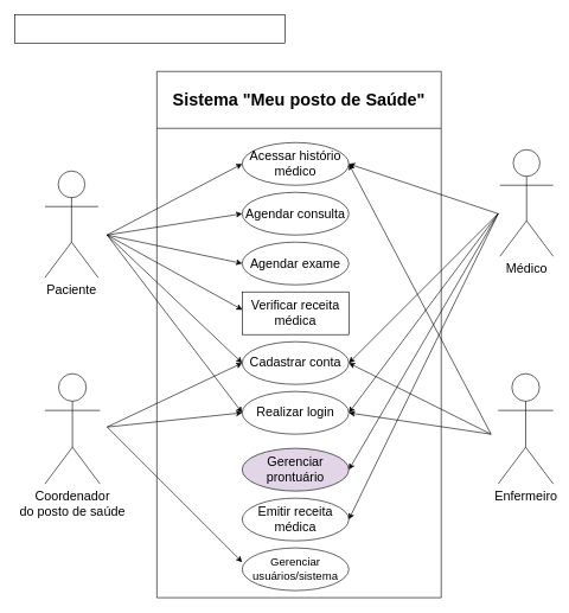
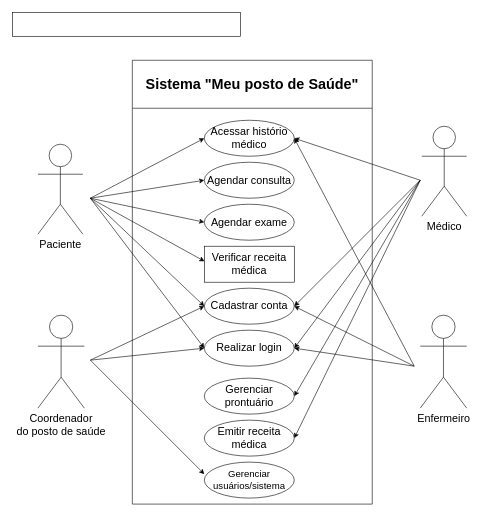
  <mxCell id="0" />
  <mxCell id="1" parent="0" />
  <mxCell id="2" value="" style="rounded=0;whiteSpace=wrap;html=1;" vertex="1" parent="1"><mxGeometry y="20" width="380" height="40" as="geometry" x="20" /></mxCell>
  <mxCell id="3" value="&lt;span style=&quot;font-size: 18px;&quot;&gt;Paciente&lt;/span&gt;" style="shape=umlActor;verticalLabelPosition=bottom;verticalAlign=top;html=1;outlineConnect=0;" vertex="1" parent="1"><mxGeometry x="62.5" y="240" width="75" height="150" as="geometry" /></mxCell>
  <mxCell id="4" value="&lt;font style=&quot;font-size: 24px;&quot;&gt;Sistema &quot;Meu posto de Saúde&quot;&lt;/font&gt;" style="swimlane;whiteSpace=wrap;html=1;startSize=80;" vertex="1" parent="1"><mxGeometry x="220" y="100" width="400" height="740" as="geometry" /></mxCell>
  <mxCell id="5" value="&lt;font style=&quot;font-size: 18px;&quot;&gt;Cadastrar conta&lt;/font&gt;" style="ellipse;whiteSpace=wrap;html=1;" vertex="1" parent="4"><mxGeometry x="120" y="380" width="150" height="60" as="geometry" /></mxCell>
  <mxCell id="6" value="&lt;font style=&quot;font-size: 18px;&quot;&gt;Realizar login&lt;/font&gt;" style="ellipse;whiteSpace=wrap;html=1;" vertex="1" parent="4"><mxGeometry x="120" y="450" width="150" height="60" as="geometry" /></mxCell>
  <mxCell id="7" value="&lt;font style=&quot;font-size: 18px;&quot;&gt;Agendar consulta&lt;/font&gt;" style="ellipse;whiteSpace=wrap;html=1;" vertex="1" parent="4"><mxGeometry x="120" y="170" width="150" height="60" as="geometry" /></mxCell>
  <mxCell id="8" value="&lt;font style=&quot;font-size: 18px;&quot;&gt;Agendar exame&lt;/font&gt;" style="ellipse;whiteSpace=wrap;html=1;" vertex="1" parent="4"><mxGeometry x="120" y="240" width="150" height="60" as="geometry" /></mxCell>
  <mxCell id="9" value="&lt;font style=&quot;font-size: 18px;&quot;&gt;Acessar histório médico&lt;/font&gt;" style="ellipse;whiteSpace=wrap;html=1;" vertex="1" parent="4"><mxGeometry x="120" y="100" width="150" height="60" as="geometry" /></mxCell>
- <mxCell id="10" value="&lt;span style=&quot;font-size: 18px;&quot;&gt;Gerenciar prontuário&lt;/span&gt;" style="ellipse;whiteSpace=wrap;html=1;fillColor=#e1d5e7;" vertex="1" parent="4"><mxGeometry x="120" y="530" width="150" height="60" as="geometry" /></mxCell>
+ <mxCell id="10" value="&lt;span style=&quot;font-size: 18px;&quot;&gt;Gerenciar prontuário&lt;/span&gt;" style="ellipse;whiteSpace=wrap;html=1;" vertex="1" parent="4"><mxGeometry x="120" y="530" width="150" height="60" as="geometry" /></mxCell>
  <mxCell id="11" value="&lt;font style=&quot;font-size: 18px;&quot;&gt;Emitir receita médica&lt;/font&gt;" style="ellipse;whiteSpace=wrap;html=1;" vertex="1" parent="4"><mxGeometry x="120" y="600" width="150" height="60" as="geometry" /></mxCell>
  <mxCell id="12" value="&lt;font style=&quot;font-size: 16px;&quot;&gt;Gerenciar usuários/sistema&lt;/font&gt;" style="ellipse;whiteSpace=wrap;html=1;" vertex="1" parent="4"><mxGeometry x="120" y="670" width="150" height="60" as="geometry" /></mxCell>
  <mxCell id="13" value="&lt;font style=&quot;font-size: 18px;&quot;&gt;Verificar receita médica&lt;/font&gt;" style="whiteSpace=wrap;html=1;rounded=0;" vertex="1" parent="4"><mxGeometry x="120" y="310" width="150" height="60" as="geometry" /></mxCell>
  <mxCell id="14" value="" style="endArrow=classic;html=1;rounded=0;entryX=1;entryY=0.5;entryDx=0;entryDy=0;" edge="1" parent="4" target="6"><mxGeometry width="50" height="50" relative="1" as="geometry"><mxPoint x="470" y="510" as="sourcePoint" /><mxPoint x="450" y="460" as="targetPoint" /></mxGeometry></mxCell>
  <mxCell id="15" value="" style="endArrow=classic;html=1;rounded=0;entryX=1;entryY=0.5;entryDx=0;entryDy=0;" edge="1" parent="4" target="9"><mxGeometry width="50" height="50" relative="1" as="geometry"><mxPoint x="470" y="510" as="sourcePoint" /><mxPoint x="370" y="280" as="targetPoint" /></mxGeometry></mxCell>
  <mxCell id="16" value="" style="endArrow=classic;html=1;rounded=0;entryX=1;entryY=0.5;entryDx=0;entryDy=0;" edge="1" parent="4" target="9"><mxGeometry width="50" height="50" relative="1" as="geometry"><mxPoint x="480" y="200" as="sourcePoint" /><mxPoint x="350" y="240" as="targetPoint" /></mxGeometry></mxCell>
  <mxCell id="17" value="" style="endArrow=classic;html=1;rounded=0;" edge="1" parent="4"><mxGeometry width="50" height="50" relative="1" as="geometry"><mxPoint x="480" y="200" as="sourcePoint" /><mxPoint x="270" y="410" as="targetPoint" /></mxGeometry></mxCell>
  <mxCell id="18" value="" style="endArrow=classic;html=1;rounded=0;entryX=1;entryY=0.5;entryDx=0;entryDy=0;" edge="1" parent="4" target="6"><mxGeometry width="50" height="50" relative="1" as="geometry"><mxPoint x="480" y="200" as="sourcePoint" /><mxPoint x="370" y="380" as="targetPoint" /></mxGeometry></mxCell>
  <mxCell id="19" value="" style="endArrow=classic;html=1;rounded=0;entryX=1;entryY=0.5;entryDx=0;entryDy=0;" edge="1" parent="4" target="10"><mxGeometry width="50" height="50" relative="1" as="geometry"><mxPoint x="480" y="200" as="sourcePoint" /><mxPoint x="330" y="550" as="targetPoint" /></mxGeometry></mxCell>
  <mxCell id="20" value="" style="endArrow=classic;html=1;rounded=0;entryX=1;entryY=0.5;entryDx=0;entryDy=0;" edge="1" parent="4" target="11"><mxGeometry width="50" height="50" relative="1" as="geometry"><mxPoint x="480" y="200" as="sourcePoint" /><mxPoint x="350" y="590" as="targetPoint" /></mxGeometry></mxCell>
  <mxCell id="21" value="&lt;span style=&quot;font-size: 18px;&quot;&gt;Enfermeiro&lt;/span&gt;" style="shape=umlActor;verticalLabelPosition=bottom;verticalAlign=top;html=1;outlineConnect=0;" vertex="1" parent="1"><mxGeometry x="700" y="525" width="77.5" height="155" as="geometry" /></mxCell>
  <mxCell id="22" value="&lt;span style=&quot;font-size: 18px;&quot;&gt;Coordenador&lt;/span&gt;&lt;div&gt;&lt;span style=&quot;font-size: 18px;&quot;&gt;do posto de saúde&lt;/span&gt;&lt;/div&gt;" style="shape=umlActor;verticalLabelPosition=bottom;verticalAlign=top;html=1;outlineConnect=0;" vertex="1" parent="1"><mxGeometry x="62.5" y="525" width="77.5" height="155" as="geometry" /></mxCell>
  <mxCell id="23" value="&lt;span style=&quot;font-size: 18px;&quot;&gt;Médico&lt;/span&gt;" style="shape=umlActor;verticalLabelPosition=bottom;verticalAlign=top;html=1;outlineConnect=0;" vertex="1" parent="1"><mxGeometry x="702.5" y="210" width="75" height="150" as="geometry" /></mxCell>
  <mxCell id="24" value="" style="endArrow=classic;html=1;rounded=0;entryX=0;entryY=0.5;entryDx=0;entryDy=0;" edge="1" parent="1" target="5"><mxGeometry width="50" height="50" relative="1" as="geometry"><mxPoint x="150" y="330" as="sourcePoint" /><mxPoint x="320" y="240" as="targetPoint" /></mxGeometry></mxCell>
  <mxCell id="25" value="" style="endArrow=classic;html=1;rounded=0;entryX=0;entryY=0.5;entryDx=0;entryDy=0;" edge="1" parent="1" target="6"><mxGeometry width="50" height="50" relative="1" as="geometry"><mxPoint x="150" y="330" as="sourcePoint" /><mxPoint x="420" y="350" as="targetPoint" /></mxGeometry></mxCell>
  <mxCell id="26" value="" style="endArrow=classic;html=1;rounded=0;entryX=0;entryY=0.5;entryDx=0;entryDy=0;" edge="1" parent="1" target="7"><mxGeometry width="50" height="50" relative="1" as="geometry"><mxPoint x="150" y="330" as="sourcePoint" /><mxPoint x="370" y="350" as="targetPoint" /></mxGeometry></mxCell>
  <mxCell id="27" value="" style="endArrow=classic;html=1;rounded=0;entryX=0;entryY=0.5;entryDx=0;entryDy=0;" edge="1" parent="1" target="8"><mxGeometry width="50" height="50" relative="1" as="geometry"><mxPoint x="150" y="330" as="sourcePoint" /><mxPoint x="440" y="430" as="targetPoint" /></mxGeometry></mxCell>
  <mxCell id="28" value="" style="endArrow=classic;html=1;rounded=0;entryX=0;entryY=0.5;entryDx=0;entryDy=0;" edge="1" parent="1" target="9"><mxGeometry width="50" height="50" relative="1" as="geometry"><mxPoint x="150" y="330" as="sourcePoint" /><mxPoint x="420" y="550" as="targetPoint" /></mxGeometry></mxCell>
  <mxCell id="29" value="" style="endArrow=classic;html=1;rounded=0;entryX=0;entryY=0.333;entryDx=0;entryDy=0;entryPerimeter=0;" edge="1" parent="1" target="12"><mxGeometry width="50" height="50" relative="1" as="geometry"><mxPoint x="150" y="600" as="sourcePoint" /><mxPoint x="290" y="610" as="targetPoint" /></mxGeometry></mxCell>
  <mxCell id="30" value="" style="endArrow=classic;html=1;rounded=0;" edge="1" parent="1"><mxGeometry width="50" height="50" relative="1" as="geometry"><mxPoint x="150" y="600" as="sourcePoint" /><mxPoint x="340" y="580" as="targetPoint" /></mxGeometry></mxCell>
  <mxCell id="31" value="" style="endArrow=classic;html=1;rounded=0;entryX=0.002;entryY=0.419;entryDx=0;entryDy=0;entryPerimeter=0;" edge="1" parent="1" target="13"><mxGeometry width="50" height="50" relative="1" as="geometry"><mxPoint x="150" y="330" as="sourcePoint" /><mxPoint x="480" y="440" as="targetPoint" /></mxGeometry></mxCell>
  <mxCell id="32" value="" style="endArrow=classic;html=1;rounded=0;" edge="1" parent="1"><mxGeometry width="50" height="50" relative="1" as="geometry"><mxPoint x="150" y="600" as="sourcePoint" /><mxPoint x="340" y="510" as="targetPoint" /></mxGeometry></mxCell>
  <mxCell id="33" value="" style="endArrow=classic;html=1;rounded=0;entryX=1;entryY=0.5;entryDx=0;entryDy=0;" edge="1" parent="1" target="5"><mxGeometry width="50" height="50" relative="1" as="geometry"><mxPoint x="690" y="610" as="sourcePoint" /><mxPoint x="700" y="480" as="targetPoint" /></mxGeometry></mxCell>
